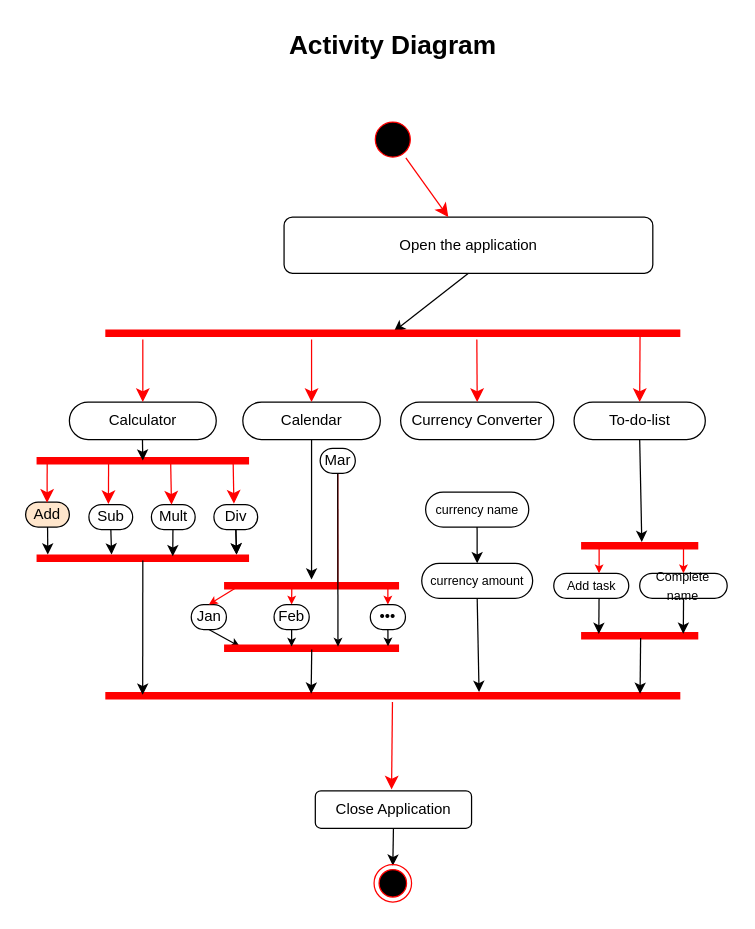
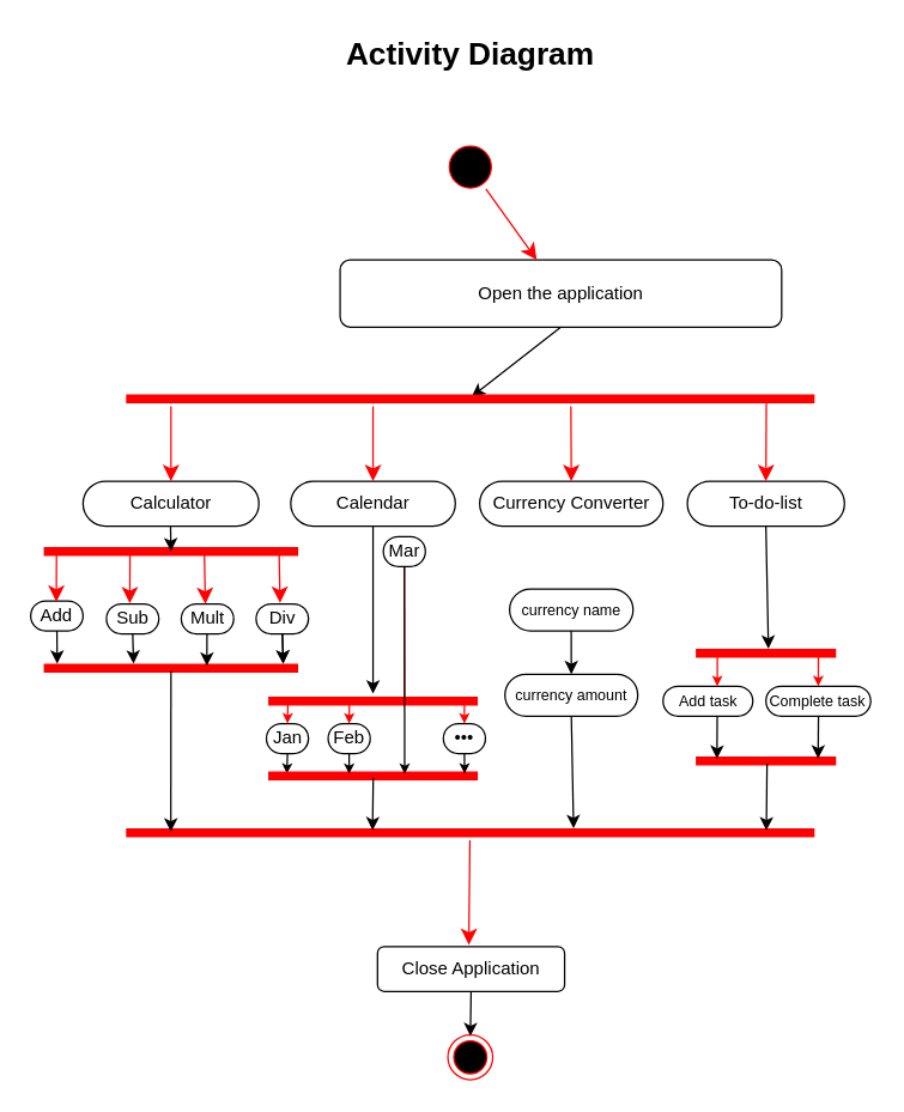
  <mxCell id="0" />
  <mxCell id="1" parent="0" />
  <mxCell id="2" value="Open the application" style="rounded=1;whiteSpace=wrap;html=1;container=0;" parent="1" vertex="1"><mxGeometry x="226.75" y="173" width="295" height="45" as="geometry" /></mxCell>
  <mxCell id="3" value="Calculator" style="rounded=1;whiteSpace=wrap;html=1;arcSize=50;container=0;" parent="1" vertex="1"><mxGeometry x="55" y="321" width="117.5" height="30" as="geometry" /></mxCell>
  <mxCell id="4" value="Calendar" style="rounded=1;whiteSpace=wrap;html=1;arcSize=50;container=0;" parent="1" vertex="1"><mxGeometry x="193.75" y="321" width="110" height="30" as="geometry" /></mxCell>
  <mxCell id="5" value="Currency Converter" style="rounded=1;whiteSpace=wrap;html=1;arcSize=50;container=0;" parent="1" vertex="1"><mxGeometry x="320" y="321" width="122.5" height="30" as="geometry" /></mxCell>
  <mxCell id="6" style="rounded=0;orthogonalLoop=1;jettySize=auto;html=1;exitX=0.5;exitY=1;exitDx=0;exitDy=0;" parent="1" source="4" target="41" edge="1"><mxGeometry relative="1" as="geometry"><mxPoint x="248.75" y="463" as="targetPoint" /><mxPoint x="243.75" y="411" as="sourcePoint" /></mxGeometry></mxCell>
  <mxCell id="7" value="Close Application" style="rounded=1;whiteSpace=wrap;html=1;container=0;" parent="1" vertex="1"><mxGeometry x="251.75" y="632" width="125" height="30" as="geometry" /></mxCell>
  <mxCell id="8" value="" style="endArrow=classic;html=1;rounded=0;entryX=0.502;entryY=0.356;entryDx=0;entryDy=0;exitX=0.5;exitY=1;exitDx=0;exitDy=0;entryPerimeter=0;" parent="1" source="2" target="13" edge="1"><mxGeometry width="50" height="50" relative="1" as="geometry"><mxPoint x="313.75" y="121" as="sourcePoint" /><mxPoint x="313.75" y="151" as="targetPoint" /></mxGeometry></mxCell>
  <mxCell id="9" value="" style="endArrow=classic;html=1;rounded=0;exitX=0.5;exitY=1;exitDx=0;exitDy=0;" parent="1" source="7" edge="1"><mxGeometry width="50" height="50" relative="1" as="geometry"><mxPoint x="323.75" y="582" as="sourcePoint" /><mxPoint x="313.75" y="692" as="targetPoint" /></mxGeometry></mxCell>
  <mxCell id="10" value="To-do-list" style="rounded=1;whiteSpace=wrap;html=1;arcSize=50;container=0;" parent="1" vertex="1"><mxGeometry x="458.75" y="321" width="105" height="30" as="geometry" /></mxCell>
  <mxCell id="11" value="" style="ellipse;html=1;shape=endState;fillColor=#000000;strokeColor=#ff0000;container=0;" parent="1" vertex="1"><mxGeometry x="298.75" y="691" width="30" height="30" as="geometry" /></mxCell>
  <mxCell id="12" value="&lt;font style=&quot;font-size: 10px;&quot;&gt;currency name&lt;/font&gt;" style="rounded=1;whiteSpace=wrap;html=1;arcSize=50;container=0;" parent="1" vertex="1"><mxGeometry x="340" y="393" width="82.5" height="28" as="geometry" /></mxCell>
  <mxCell id="13" value="" style="shape=line;html=1;strokeWidth=6;strokeColor=#ff0000;container=0;" parent="1" vertex="1"><mxGeometry x="83.75" y="261" width="460" height="10" as="geometry" /></mxCell>
  <mxCell id="14" value="" style="html=1;verticalAlign=bottom;endArrow=classic;endSize=8;strokeColor=#ff0000;rounded=0;endFill=1;entryX=0.5;entryY=0;entryDx=0;entryDy=0;" parent="1" target="4" edge="1"><mxGeometry relative="1" as="geometry"><mxPoint x="248.46" y="311" as="targetPoint" /><mxPoint x="248.75" y="271" as="sourcePoint" /></mxGeometry></mxCell>
  <mxCell id="15" value="" style="html=1;verticalAlign=bottom;endArrow=classic;endSize=8;strokeColor=#ff0000;rounded=0;endFill=1;entryX=0.5;entryY=0;entryDx=0;entryDy=0;" parent="1" target="5" edge="1"><mxGeometry relative="1" as="geometry"><mxPoint x="380.68" y="311" as="targetPoint" /><mxPoint x="380.97" y="271" as="sourcePoint" /></mxGeometry></mxCell>
  <mxCell id="16" value="" style="html=1;verticalAlign=bottom;endArrow=classic;endSize=8;strokeColor=#ff0000;rounded=0;endFill=1;entryX=0.5;entryY=0;entryDx=0;entryDy=0;exitX=0.93;exitY=0.519;exitDx=0;exitDy=0;exitPerimeter=0;" parent="1" source="13" target="10" edge="1"><mxGeometry relative="1" as="geometry"><mxPoint x="513.46" y="311" as="targetPoint" /><mxPoint x="513.75" y="271" as="sourcePoint" /></mxGeometry></mxCell>
  <mxCell id="17" value="" style="html=1;verticalAlign=bottom;endArrow=classic;endSize=8;strokeColor=#ff0000;rounded=0;endFill=1;entryX=0.5;entryY=0;entryDx=0;entryDy=0;" parent="1" target="3" edge="1"><mxGeometry relative="1" as="geometry"><mxPoint x="113.46" y="311" as="targetPoint" /><mxPoint x="113.75" y="271" as="sourcePoint" /></mxGeometry></mxCell>
  <mxCell id="18" value="" style="shape=line;html=1;strokeWidth=6;strokeColor=#ff0000;container=0;" parent="1" vertex="1"><mxGeometry x="83.75" y="551" width="460" height="10" as="geometry" /></mxCell>
  <mxCell id="19" value="" style="html=1;verticalAlign=bottom;endArrow=classic;endSize=8;strokeColor=#ff0000;rounded=0;endFill=1;" parent="1" edge="1"><mxGeometry relative="1" as="geometry"><mxPoint x="312.75" y="631" as="targetPoint" /><mxPoint x="313.47" y="561" as="sourcePoint" /></mxGeometry></mxCell>
  <mxCell id="20" value="" style="ellipse;html=1;shape=startState;fillColor=#000000;strokeColor=#ff0000;container=0;" parent="1" vertex="1"><mxGeometry x="295.75" y="93" width="36" height="36" as="geometry" /></mxCell>
  <mxCell id="21" value="" style="html=1;verticalAlign=bottom;endArrow=classic;endSize=8;strokeColor=#ff0000;rounded=0;endFill=1;" parent="1" source="20" target="2" edge="1"><mxGeometry relative="1" as="geometry"><mxPoint x="313.75" y="21" as="targetPoint" /></mxGeometry></mxCell>
  <mxCell id="22" value="&lt;font style=&quot;font-size: 21px;&quot;&gt;Activity Diagram&lt;/font&gt;" style="text;html=1;strokeColor=none;fillColor=none;align=center;verticalAlign=middle;whiteSpace=wrap;rounded=0;fontSize=21;fontStyle=1;container=0;" parent="1" vertex="1"><mxGeometry x="144.25" y="20" width="340" height="30" as="geometry" /></mxCell>
  <mxCell id="23" value="Mult" style="rounded=1;whiteSpace=wrap;html=1;arcSize=50;container=0;" parent="1" vertex="1"><mxGeometry x="120.63" y="403" width="35" height="20" as="geometry" /></mxCell>
- <mxCell id="24" value="Add" style="rounded=1;whiteSpace=wrap;html=1;arcSize=50;container=0;fillColor=#ffe6cc;" parent="1" vertex="1"><mxGeometry x="20" y="401" width="35" height="20" as="geometry" /></mxCell>
+ <mxCell id="24" value="Add" style="rounded=1;whiteSpace=wrap;html=1;arcSize=50;container=0;" parent="1" vertex="1"><mxGeometry x="20" y="401" width="35" height="20" as="geometry" /></mxCell>
  <mxCell id="25" value="Div" style="rounded=1;whiteSpace=wrap;html=1;arcSize=50;container=0;" parent="1" vertex="1"><mxGeometry x="170.63" y="403" width="35" height="20" as="geometry" /></mxCell>
  <mxCell id="26" value="Sub" style="rounded=1;whiteSpace=wrap;html=1;arcSize=50;container=0;" parent="1" vertex="1"><mxGeometry x="70.63" y="403" width="35" height="20" as="geometry" /></mxCell>
  <mxCell id="27" value="" style="shape=line;html=1;strokeWidth=6;strokeColor=#ff0000;container=0;" parent="1" vertex="1"><mxGeometry x="28.75" y="363" width="170" height="10" as="geometry" /></mxCell>
  <mxCell id="28" value="" style="html=1;verticalAlign=bottom;endArrow=classic;endSize=8;strokeColor=#ff0000;rounded=0;endFill=1;entryX=0.437;entryY=-0.069;entryDx=0;entryDy=0;entryPerimeter=0;exitX=0.05;exitY=0.464;exitDx=0;exitDy=0;exitPerimeter=0;" parent="1" source="27" edge="1"><mxGeometry relative="1" as="geometry"><mxPoint x="37.175" y="401.62" as="targetPoint" /><mxPoint x="37.21" y="364.14" as="sourcePoint" /></mxGeometry></mxCell>
  <mxCell id="29" value="" style="html=1;verticalAlign=bottom;endArrow=classic;endSize=8;strokeColor=#ff0000;rounded=0;endFill=1;entryX=0.446;entryY=-0.017;entryDx=0;entryDy=0;entryPerimeter=0;exitX=0.339;exitY=0.462;exitDx=0;exitDy=0;exitPerimeter=0;" parent="1" source="27" target="26" edge="1"><mxGeometry relative="1" as="geometry"><mxPoint x="86.22" y="393" as="targetPoint" /><mxPoint x="85.75" y="365" as="sourcePoint" /></mxGeometry></mxCell>
  <mxCell id="30" value="" style="html=1;verticalAlign=bottom;endArrow=classic;endSize=8;strokeColor=#ff0000;rounded=0;endFill=1;entryX=0.459;entryY=0.006;entryDx=0;entryDy=0;entryPerimeter=0;exitX=0.631;exitY=0.538;exitDx=0;exitDy=0;exitPerimeter=0;" parent="1" source="27" target="23" edge="1"><mxGeometry relative="1" as="geometry"><mxPoint x="136.22" y="393" as="targetPoint" /><mxPoint x="135.96" y="364.14" as="sourcePoint" /></mxGeometry></mxCell>
  <mxCell id="31" value="" style="html=1;verticalAlign=bottom;endArrow=classic;endSize=8;strokeColor=#ff0000;rounded=0;endFill=1;entryX=0.457;entryY=-0.031;entryDx=0;entryDy=0;exitX=0.925;exitY=0.465;exitDx=0;exitDy=0;exitPerimeter=0;entryPerimeter=0;" parent="1" source="27" target="25" edge="1"><mxGeometry relative="1" as="geometry"><mxPoint x="186.22" y="393" as="targetPoint" /><mxPoint x="185.96" y="364.14" as="sourcePoint" /></mxGeometry></mxCell>
  <mxCell id="32" value="" style="shape=line;html=1;strokeWidth=6;strokeColor=#ff0000;container=0;" parent="1" vertex="1"><mxGeometry x="28.75" y="441" width="170" height="10" as="geometry" /></mxCell>
  <mxCell id="33" style="rounded=0;orthogonalLoop=1;jettySize=auto;html=1;exitX=0.5;exitY=1;exitDx=0;exitDy=0;entryX=0.5;entryY=0.488;entryDx=0;entryDy=0;entryPerimeter=0;" parent="1" target="27" edge="1"><mxGeometry relative="1" as="geometry"><mxPoint x="113.75" y="383" as="targetPoint" /><mxPoint x="113.46" y="351" as="sourcePoint" /></mxGeometry></mxCell>
  <mxCell id="34" style="rounded=0;orthogonalLoop=1;jettySize=auto;html=1;exitX=0.5;exitY=1;exitDx=0;exitDy=0;entryX=0.641;entryY=0.34;entryDx=0;entryDy=0;entryPerimeter=0;" parent="1" target="32" edge="1"><mxGeometry relative="1" as="geometry"><mxPoint x="137.75" y="455" as="targetPoint" /><mxPoint x="137.84" y="423" as="sourcePoint" /></mxGeometry></mxCell>
  <mxCell id="35" style="rounded=0;orthogonalLoop=1;jettySize=auto;html=1;exitX=0.5;exitY=1;exitDx=0;exitDy=0;" parent="1" edge="1"><mxGeometry relative="1" as="geometry"><mxPoint x="188.75" y="443" as="targetPoint" /><mxPoint x="188.17" y="423" as="sourcePoint" /></mxGeometry></mxCell>
  <mxCell id="36" style="rounded=0;orthogonalLoop=1;jettySize=auto;html=1;exitX=0.5;exitY=1;exitDx=0;exitDy=0;entryX=0.353;entryY=0.2;entryDx=0;entryDy=0;entryPerimeter=0;" parent="1" target="32" edge="1"><mxGeometry relative="1" as="geometry"><mxPoint x="88.75" y="443" as="targetPoint" /><mxPoint x="88.17" y="423" as="sourcePoint" /></mxGeometry></mxCell>
  <mxCell id="37" style="rounded=0;orthogonalLoop=1;jettySize=auto;html=1;exitX=0.5;exitY=1;exitDx=0;exitDy=0;" parent="1" edge="1"><mxGeometry relative="1" as="geometry"><mxPoint x="37.75" y="443" as="targetPoint" /><mxPoint x="37.55" y="421" as="sourcePoint" /></mxGeometry></mxCell>
  <mxCell id="38" style="rounded=0;orthogonalLoop=1;jettySize=auto;html=1;entryX=0.065;entryY=0.427;entryDx=0;entryDy=0;entryPerimeter=0;exitX=0.5;exitY=0.688;exitDx=0;exitDy=0;exitPerimeter=0;" parent="1" source="32" target="18" edge="1"><mxGeometry relative="1" as="geometry"><mxPoint x="113.61" y="528.4" as="targetPoint" /><mxPoint x="113.73" y="493" as="sourcePoint" /></mxGeometry></mxCell>
  <mxCell id="39" style="rounded=0;orthogonalLoop=1;jettySize=auto;html=1;exitX=0.5;exitY=1;exitDx=0;exitDy=0;" parent="1" edge="1"><mxGeometry relative="1" as="geometry"><mxPoint x="188.75" y="443" as="targetPoint" /><mxPoint x="188.17" y="423" as="sourcePoint" /></mxGeometry></mxCell>
- <mxCell id="40" value="Jan" style="rounded=1;whiteSpace=wrap;html=1;arcSize=50;container=0;" parent="1" vertex="1"><mxGeometry x="152.51" y="483" width="28.12" height="20" as="geometry" /></mxCell>
+ <mxCell id="40" value="Jan" style="rounded=1;whiteSpace=wrap;html=1;arcSize=50;container=0;" parent="1" vertex="1"><mxGeometry x="177.51" y="483" width="28.12" height="20" as="geometry" /></mxCell>
  <mxCell id="41" value="" style="shape=line;html=1;strokeWidth=6;strokeColor=#ff0000;container=0;" parent="1" vertex="1"><mxGeometry x="178.75" y="463" width="140" height="10" as="geometry" /></mxCell>
  <mxCell id="42" value="" style="html=1;verticalAlign=bottom;endArrow=classic;endSize=4;strokeColor=#ff0000;rounded=0;endFill=1;exitX=0.094;exitY=0.438;exitDx=0;exitDy=0;exitPerimeter=0;strokeWidth=1;entryX=0.5;entryY=0;entryDx=0;entryDy=0;" parent="1" source="41" target="40" edge="1"><mxGeometry relative="1" as="geometry"><mxPoint x="187.75" y="493" as="targetPoint" /><mxPoint x="187.82" y="478.27" as="sourcePoint" /></mxGeometry></mxCell>
  <mxCell id="43" value="" style="html=1;verticalAlign=bottom;endArrow=classic;endSize=4;strokeColor=#ff0000;rounded=0;endFill=1;exitX=0.387;exitY=0.623;exitDx=0;exitDy=0;exitPerimeter=0;strokeWidth=1;entryX=0.5;entryY=0;entryDx=0;entryDy=0;" parent="1" source="41" target="52" edge="1"><mxGeometry relative="1" as="geometry"><mxPoint x="231.17" y="493" as="targetPoint" /><mxPoint x="231.24" y="478.27" as="sourcePoint" /></mxGeometry></mxCell>
  <mxCell id="44" value="" style="html=1;verticalAlign=bottom;endArrow=classic;endSize=4;strokeColor=#ff0000;rounded=0;endFill=1;strokeWidth=1;entryX=0.5;entryY=0;entryDx=0;entryDy=0;exitX=0.65;exitY=0.589;exitDx=0;exitDy=0;exitPerimeter=0;" parent="1" source="41" target="53" edge="1"><mxGeometry relative="1" as="geometry"><mxPoint x="269.17" y="493" as="targetPoint" /><mxPoint x="269.75" y="473" as="sourcePoint" /></mxGeometry></mxCell>
  <mxCell id="45" value="" style="html=1;verticalAlign=bottom;endArrow=classic;endSize=4;strokeColor=#ff0000;rounded=0;endFill=1;strokeWidth=1;entryX=0.5;entryY=0;entryDx=0;entryDy=0;exitX=0.936;exitY=0.604;exitDx=0;exitDy=0;exitPerimeter=0;" parent="1" source="41" target="54" edge="1"><mxGeometry relative="1" as="geometry"><mxPoint x="311.15" y="493" as="targetPoint" /><mxPoint x="309.75" y="473" as="sourcePoint" /></mxGeometry></mxCell>
  <mxCell id="46" style="rounded=0;orthogonalLoop=1;jettySize=auto;html=1;endSize=4;entryX=0.089;entryY=0.348;entryDx=0;entryDy=0;entryPerimeter=0;exitX=0.5;exitY=1;exitDx=0;exitDy=0;" parent="1" source="40" target="47" edge="1"><mxGeometry relative="1" as="geometry"><mxPoint x="188.75" y="523" as="targetPoint" /><mxPoint x="187.75" y="513" as="sourcePoint" /></mxGeometry></mxCell>
  <mxCell id="47" value="" style="shape=line;html=1;strokeWidth=6;strokeColor=#ff0000;container=0;" parent="1" vertex="1"><mxGeometry x="178.75" y="513" width="140" height="10" as="geometry" /></mxCell>
  <mxCell id="48" style="rounded=0;orthogonalLoop=1;jettySize=auto;html=1;endSize=4;entryX=0.386;entryY=0.37;entryDx=0;entryDy=0;entryPerimeter=0;exitX=0.5;exitY=1;exitDx=0;exitDy=0;" parent="1" source="52" target="47" edge="1"><mxGeometry relative="1" as="geometry"><mxPoint x="231.16" y="526.36" as="targetPoint" /><mxPoint x="231.34" y="513" as="sourcePoint" /></mxGeometry></mxCell>
  <mxCell id="49" style="rounded=0;orthogonalLoop=1;jettySize=auto;html=1;endSize=4;exitX=0.5;exitY=1;exitDx=0;exitDy=0;entryX=0.651;entryY=0.371;entryDx=0;entryDy=0;entryPerimeter=0;" parent="1" source="53" target="47" edge="1"><mxGeometry relative="1" as="geometry"><mxPoint x="269.75" y="513" as="targetPoint" /><mxPoint x="269.34" y="513" as="sourcePoint" /></mxGeometry></mxCell>
  <mxCell id="50" style="rounded=0;orthogonalLoop=1;jettySize=auto;html=1;endSize=4;entryX=0.937;entryY=0.345;entryDx=0;entryDy=0;entryPerimeter=0;exitX=0.5;exitY=1;exitDx=0;exitDy=0;" parent="1" source="54" target="47" edge="1"><mxGeometry relative="1" as="geometry"><mxPoint x="311.16" y="526.36" as="targetPoint" /><mxPoint x="311.34" y="513" as="sourcePoint" /></mxGeometry></mxCell>
  <mxCell id="51" style="rounded=0;orthogonalLoop=1;jettySize=auto;html=1;entryX=0.358;entryY=0.336;entryDx=0;entryDy=0;entryPerimeter=0;exitX=0.501;exitY=0.597;exitDx=0;exitDy=0;exitPerimeter=0;" parent="1" source="47" target="18" edge="1"><mxGeometry relative="1" as="geometry"><mxPoint x="248.75" y="551" as="targetPoint" /><mxPoint x="248.75" y="523" as="sourcePoint" /></mxGeometry></mxCell>
  <mxCell id="52" value="Feb" style="rounded=1;whiteSpace=wrap;html=1;arcSize=50;container=0;" parent="1" vertex="1"><mxGeometry x="218.75" y="483" width="28.12" height="20" as="geometry" /></mxCell>
  <mxCell id="53" value="Mar" style="rounded=1;whiteSpace=wrap;html=1;arcSize=50;container=0;" parent="1" vertex="1"><mxGeometry x="255.63" y="358" width="28.12" height="20" as="geometry" /></mxCell>
  <mxCell id="54" value="•••" style="rounded=1;whiteSpace=wrap;html=1;arcSize=50;container=0;" parent="1" vertex="1"><mxGeometry x="295.75" y="483" width="28.12" height="20" as="geometry" /></mxCell>
  <mxCell id="55" value="" style="endArrow=classic;html=1;rounded=0;exitX=0.5;exitY=1;exitDx=0;exitDy=0;startSize=5;strokeWidth=1;" parent="1" source="66" edge="1"><mxGeometry width="50" height="50" relative="1" as="geometry"><mxPoint x="381.08" y="428" as="sourcePoint" /><mxPoint x="382.75" y="553" as="targetPoint" /></mxGeometry></mxCell>
  <mxCell id="56" value="&lt;font style=&quot;font-size: 10px;&quot;&gt;Add task&lt;/font&gt;" style="rounded=1;whiteSpace=wrap;html=1;arcSize=50;container=0;" parent="1" vertex="1"><mxGeometry x="442.5" y="458" width="60" height="20" as="geometry" /></mxCell>
- <mxCell id="57" value="&lt;font style=&quot;font-size: 10px;&quot;&gt;Complete name&lt;/font&gt;" style="rounded=1;whiteSpace=wrap;html=1;arcSize=50;container=0;" parent="1" vertex="1"><mxGeometry x="511.25" y="458" width="70" height="20" as="geometry" /></mxCell>
+ <mxCell id="57" value="&lt;font style=&quot;font-size: 10px;&quot;&gt;Complete task&lt;/font&gt;" style="rounded=1;whiteSpace=wrap;html=1;arcSize=50;container=0;" parent="1" vertex="1"><mxGeometry x="511.25" y="458" width="70" height="20" as="geometry" /></mxCell>
  <mxCell id="58" value="" style="shape=line;html=1;strokeWidth=6;strokeColor=#ff0000;container=0;" parent="1" vertex="1"><mxGeometry x="464.38" y="431" width="93.75" height="10" as="geometry" /></mxCell>
  <mxCell id="59" style="edgeStyle=none;rounded=0;orthogonalLoop=1;jettySize=auto;html=1;exitX=0.5;exitY=1;exitDx=0;exitDy=0;entryX=0.518;entryY=0.2;entryDx=0;entryDy=0;entryPerimeter=0;" parent="1" source="10" target="58" edge="1"><mxGeometry relative="1" as="geometry"><mxPoint x="518.75" y="413" as="targetPoint" /><mxPoint x="573.75" y="342" as="sourcePoint" /></mxGeometry></mxCell>
  <mxCell id="60" value="" style="html=1;verticalAlign=bottom;endArrow=classic;endSize=4;strokeColor=#ff0000;rounded=0;endFill=1;strokeWidth=1;entryX=0.5;entryY=0;entryDx=0;entryDy=0;exitX=0.874;exitY=0.552;exitDx=0;exitDy=0;exitPerimeter=0;" parent="1" source="58" target="57" edge="1"><mxGeometry relative="1" as="geometry"><mxPoint x="532.19" y="451" as="targetPoint" /><mxPoint x="532.25" y="441" as="sourcePoint" /></mxGeometry></mxCell>
  <mxCell id="61" value="" style="html=1;verticalAlign=bottom;endArrow=classic;endSize=4;strokeColor=#ff0000;rounded=0;endFill=1;strokeWidth=1;entryX=0.5;entryY=0;entryDx=0;entryDy=0;exitX=0.874;exitY=0.552;exitDx=0;exitDy=0;exitPerimeter=0;" parent="1" edge="1"><mxGeometry relative="1" as="geometry"><mxPoint x="478.75" y="458" as="targetPoint" /><mxPoint x="478.817" y="436.52" as="sourcePoint" /></mxGeometry></mxCell>
  <mxCell id="62" value="" style="shape=line;html=1;strokeWidth=6;strokeColor=#ff0000;container=0;" parent="1" vertex="1"><mxGeometry x="464.38" y="503" width="93.75" height="10" as="geometry" /></mxCell>
  <mxCell id="63" value="" style="endArrow=classic;html=1;rounded=0;exitX=0.604;exitY=1.006;exitDx=0;exitDy=0;startSize=5;strokeWidth=1;exitPerimeter=0;entryX=0.151;entryY=0.355;entryDx=0;entryDy=0;entryPerimeter=0;" parent="1" source="56" target="62" edge="1"><mxGeometry width="50" height="50" relative="1" as="geometry"><mxPoint x="483.75" y="443" as="sourcePoint" /><mxPoint x="477.75" y="503" as="targetPoint" /></mxGeometry></mxCell>
  <mxCell id="64" value="" style="endArrow=classic;html=1;rounded=0;exitX=0.604;exitY=1.006;exitDx=0;exitDy=0;startSize=5;strokeWidth=1;exitPerimeter=0;entryX=0.151;entryY=0.355;entryDx=0;entryDy=0;entryPerimeter=0;" parent="1" edge="1"><mxGeometry width="50" height="50" relative="1" as="geometry"><mxPoint x="546.35" y="478" as="sourcePoint" /><mxPoint x="546.146" y="506.43" as="targetPoint" /></mxGeometry></mxCell>
  <mxCell id="65" value="" style="endArrow=classic;html=1;rounded=0;startSize=5;strokeWidth=1;entryX=0.93;entryY=0.35;entryDx=0;entryDy=0;entryPerimeter=0;exitX=0.508;exitY=0.676;exitDx=0;exitDy=0;exitPerimeter=0;" parent="1" source="62" target="18" edge="1"><mxGeometry width="50" height="50" relative="1" as="geometry"><mxPoint x="511.45" y="513" as="sourcePoint" /><mxPoint x="511.246" y="541.43" as="targetPoint" /></mxGeometry></mxCell>
  <mxCell id="66" value="&lt;span style=&quot;font-size: 10px;&quot;&gt;currency amount&lt;/span&gt;" style="rounded=1;whiteSpace=wrap;html=1;arcSize=50;container=0;" parent="1" vertex="1"><mxGeometry x="336.88" y="450" width="88.75" height="28" as="geometry" /></mxCell>
  <mxCell id="67" value="" style="endArrow=classic;html=1;rounded=0;exitX=0.5;exitY=1;exitDx=0;exitDy=0;startSize=5;strokeWidth=1;entryX=0.5;entryY=0;entryDx=0;entryDy=0;" parent="1" target="66" edge="1"><mxGeometry width="50" height="50" relative="1" as="geometry"><mxPoint x="381.17" y="421" as="sourcePoint" /><mxPoint x="381.17" y="463" as="targetPoint" /></mxGeometry></mxCell>
